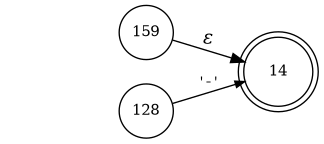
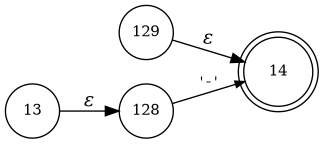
  digraph {
    rankdir=LR
    node [fixedsize=true fontsize=11 shape=circle peripheries=1]
    edge [fontname="Times-Italic"]
    n1 [label=14 shape=doublecircle width=.6 peripheries=""]
-   n2 [label=159 width=.55]
+   n2 [label=129 width=.55]
    n3 [label=128 width=.55]
+   n4 [label=13 width=.55]
    n2 -> n1 [label="&epsilon;"]
    n3 -> n1 [arrowhead=normal arrowsize=.7 fontname=Courier fontsize=11 label="'-'"]
+   n4 -> n3 [label="&epsilon;"]
  }
